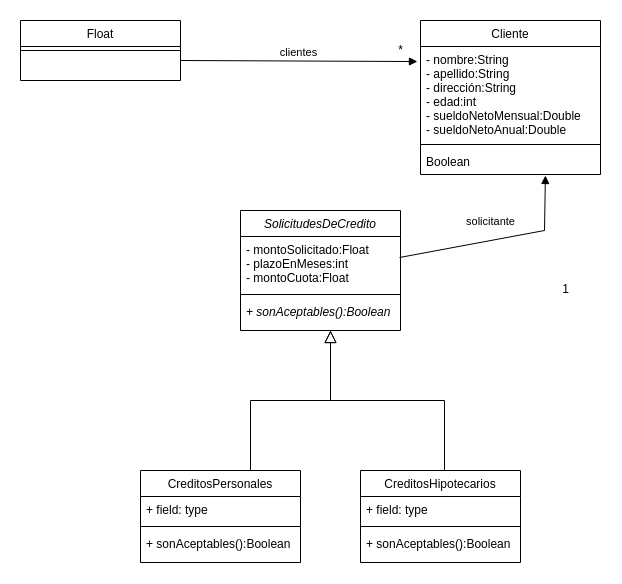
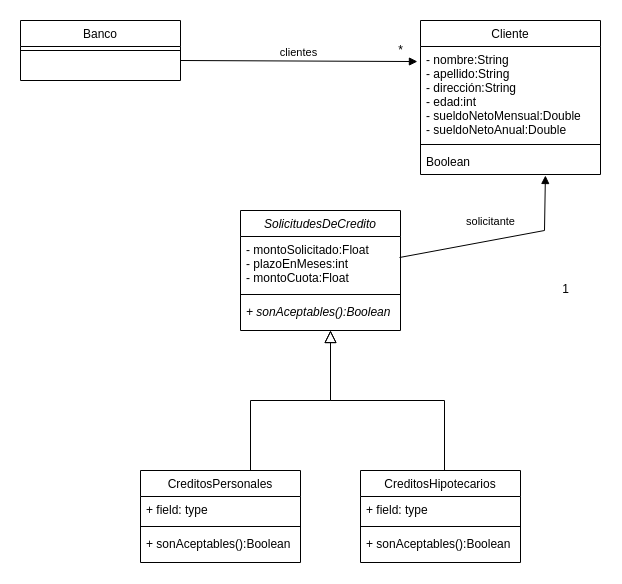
  <mxCell id="0" />
  <mxCell id="1" parent="0" />
- <mxCell id="2" value="Float" style="swimlane;fontStyle=0;align=center;verticalAlign=top;childLayout=stackLayout;horizontal=1;startSize=26;horizontalStack=0;resizeParent=1;resizeLast=0;collapsible=1;marginBottom=0;rounded=0;shadow=0;strokeWidth=1;" parent="1" vertex="1"><mxGeometry width="160" height="60" as="geometry" x="20" y="20"><mxRectangle x="230" y="140" width="160" height="26" as="alternateBounds" /></mxGeometry></mxCell>
+ <mxCell id="2" value="Banco" style="swimlane;fontStyle=0;align=center;verticalAlign=top;childLayout=stackLayout;horizontal=1;startSize=26;horizontalStack=0;resizeParent=1;resizeLast=0;collapsible=1;marginBottom=0;rounded=0;shadow=0;strokeWidth=1;" parent="1" vertex="1"><mxGeometry width="160" height="60" as="geometry" x="20" y="20"><mxRectangle x="230" y="140" width="160" height="26" as="alternateBounds" /></mxGeometry></mxCell>
  <mxCell id="3" value="" style="line;html=1;strokeWidth=1;align=left;verticalAlign=middle;spacingTop=-1;spacingLeft=3;spacingRight=3;rotatable=0;labelPosition=right;points=[];portConstraint=eastwest;" parent="2" vertex="1"><mxGeometry y="26" width="160" height="8" as="geometry" /></mxCell>
  <mxCell id="4" value="" style="endArrow=block;endSize=10;endFill=0;shadow=0;strokeWidth=1;rounded=0;edgeStyle=elbowEdgeStyle;elbow=vertical;" parent="1" edge="1"><mxGeometry width="160" relative="1" as="geometry"><mxPoint x="250" y="470" as="sourcePoint" /><mxPoint x="330" y="330" as="targetPoint" /></mxGeometry></mxCell>
  <mxCell id="5" value="" style="endArrow=block;endSize=10;endFill=0;shadow=0;strokeWidth=1;rounded=0;edgeStyle=elbowEdgeStyle;elbow=vertical;" parent="1" edge="1"><mxGeometry width="160" relative="1" as="geometry"><mxPoint x="444" y="470" as="sourcePoint" /><mxPoint x="330" y="330" as="targetPoint" /></mxGeometry></mxCell>
  <mxCell id="6" value="Cliente" style="swimlane;fontStyle=0;align=center;verticalAlign=top;childLayout=stackLayout;horizontal=1;startSize=26;horizontalStack=0;resizeParent=1;resizeLast=0;collapsible=1;marginBottom=0;rounded=0;shadow=0;strokeWidth=1;" parent="1" vertex="1"><mxGeometry x="420" width="180" height="154" as="geometry" y="20"><mxRectangle x="550" y="140" width="160" height="26" as="alternateBounds" /></mxGeometry></mxCell>
  <mxCell id="7" value="- nombre:String&#10;- apellido:String&#10;- dirección:String&#10;- edad:int&#10;- sueldoNetoMensual:Double&#10;- sueldoNetoAnual:Double" style="text;align=left;verticalAlign=top;spacingLeft=4;spacingRight=4;overflow=hidden;rotatable=0;points=[[0,0.5],[1,0.5]];portConstraint=eastwest;" parent="6" vertex="1"><mxGeometry y="26" width="180" height="94" as="geometry" /></mxCell>
  <mxCell id="8" value="" style="line;html=1;strokeWidth=1;align=left;verticalAlign=middle;spacingTop=-1;spacingLeft=3;spacingRight=3;rotatable=0;labelPosition=right;points=[];portConstraint=eastwest;" parent="6" vertex="1"><mxGeometry y="120" width="180" height="8" as="geometry" /></mxCell>
  <mxCell id="9" value="Boolean" style="text;align=left;verticalAlign=top;spacingLeft=4;spacingRight=4;overflow=hidden;rotatable=0;points=[[0,0.5],[1,0.5]];portConstraint=eastwest;" parent="6" vertex="1"><mxGeometry y="128" width="180" height="26" as="geometry" /></mxCell>
  <mxCell id="10" value="clientes" style="html=1;verticalAlign=bottom;endArrow=block;rounded=0;entryX=-0.017;entryY=0.16;entryDx=0;entryDy=0;entryPerimeter=0;" edge="1" parent="1" target="7"><mxGeometry width="80" relative="1" as="geometry"><mxPoint x="180" y="60" as="sourcePoint" /><mxPoint x="260" y="60" as="targetPoint" /></mxGeometry></mxCell>
  <mxCell id="11" value="*" style="text;html=1;align=center;verticalAlign=middle;resizable=0;points=[];autosize=1;strokeColor=none;fillColor=none;" vertex="1" parent="1"><mxGeometry x="385" y="35" width="30" height="30" as="geometry" /></mxCell>
  <mxCell id="12" value="SolicitudesDeCredito" style="swimlane;fontStyle=2;align=center;verticalAlign=top;childLayout=stackLayout;horizontal=1;startSize=26;horizontalStack=0;resizeParent=1;resizeParentMax=0;resizeLast=0;collapsible=1;marginBottom=0;" vertex="1" parent="1"><mxGeometry x="240" y="210" width="160" height="120" as="geometry" /></mxCell>
  <mxCell id="13" value="- montoSolicitado:Float&#10;- plazoEnMeses:int&#10;- montoCuota:Float&#10;" style="text;strokeColor=none;fillColor=none;align=left;verticalAlign=top;spacingLeft=4;spacingRight=4;overflow=hidden;rotatable=0;points=[[0,0.5],[1,0.5]];portConstraint=eastwest;" vertex="1" parent="12"><mxGeometry y="26" width="160" height="54" as="geometry" /></mxCell>
  <mxCell id="14" value="" style="line;strokeWidth=1;fillColor=none;align=left;verticalAlign=middle;spacingTop=-1;spacingLeft=3;spacingRight=3;rotatable=0;labelPosition=right;points=[];portConstraint=eastwest;strokeColor=inherit;" vertex="1" parent="12"><mxGeometry y="80" width="160" height="8" as="geometry" /></mxCell>
  <mxCell id="15" value="+ sonAceptables():Boolean" style="text;strokeColor=none;fillColor=none;align=left;verticalAlign=top;spacingLeft=4;spacingRight=4;overflow=hidden;rotatable=0;points=[[0,0.5],[1,0.5]];portConstraint=eastwest;fontStyle=2" vertex="1" parent="12"><mxGeometry y="88" width="160" height="32" as="geometry" /></mxCell>
  <mxCell id="16" value="CreditosPersonales" style="swimlane;fontStyle=0;align=center;verticalAlign=top;childLayout=stackLayout;horizontal=1;startSize=26;horizontalStack=0;resizeParent=1;resizeParentMax=0;resizeLast=0;collapsible=1;marginBottom=0;" vertex="1" parent="1"><mxGeometry x="140" y="470" width="160" height="92" as="geometry" /></mxCell>
  <mxCell id="17" value="+ field: type" style="text;strokeColor=none;fillColor=none;align=left;verticalAlign=top;spacingLeft=4;spacingRight=4;overflow=hidden;rotatable=0;points=[[0,0.5],[1,0.5]];portConstraint=eastwest;" vertex="1" parent="16"><mxGeometry y="26" width="160" height="26" as="geometry" /></mxCell>
  <mxCell id="18" value="" style="line;strokeWidth=1;fillColor=none;align=left;verticalAlign=middle;spacingTop=-1;spacingLeft=3;spacingRight=3;rotatable=0;labelPosition=right;points=[];portConstraint=eastwest;strokeColor=inherit;" vertex="1" parent="16"><mxGeometry y="52" width="160" height="8" as="geometry" /></mxCell>
  <mxCell id="19" value="+ sonAceptables():Boolean" style="text;strokeColor=none;fillColor=none;align=left;verticalAlign=top;spacingLeft=4;spacingRight=4;overflow=hidden;rotatable=0;points=[[0,0.5],[1,0.5]];portConstraint=eastwest;fontStyle=0" vertex="1" parent="16"><mxGeometry y="60" width="160" height="32" as="geometry" /></mxCell>
  <mxCell id="20" value="CreditosHipotecarios" style="swimlane;fontStyle=0;align=center;verticalAlign=top;childLayout=stackLayout;horizontal=1;startSize=26;horizontalStack=0;resizeParent=1;resizeParentMax=0;resizeLast=0;collapsible=1;marginBottom=0;" vertex="1" parent="1"><mxGeometry x="360" y="470" width="160" height="92" as="geometry" /></mxCell>
  <mxCell id="21" value="+ field: type" style="text;strokeColor=none;fillColor=none;align=left;verticalAlign=top;spacingLeft=4;spacingRight=4;overflow=hidden;rotatable=0;points=[[0,0.5],[1,0.5]];portConstraint=eastwest;" vertex="1" parent="20"><mxGeometry y="26" width="160" height="26" as="geometry" /></mxCell>
  <mxCell id="22" value="" style="line;strokeWidth=1;fillColor=none;align=left;verticalAlign=middle;spacingTop=-1;spacingLeft=3;spacingRight=3;rotatable=0;labelPosition=right;points=[];portConstraint=eastwest;strokeColor=inherit;" vertex="1" parent="20"><mxGeometry y="52" width="160" height="8" as="geometry" /></mxCell>
  <mxCell id="23" value="+ sonAceptables():Boolean" style="text;strokeColor=none;fillColor=none;align=left;verticalAlign=top;spacingLeft=4;spacingRight=4;overflow=hidden;rotatable=0;points=[[0,0.5],[1,0.5]];portConstraint=eastwest;fontStyle=0" vertex="1" parent="20"><mxGeometry y="60" width="160" height="32" as="geometry" /></mxCell>
  <mxCell id="24" value="solicitante" style="html=1;verticalAlign=bottom;endArrow=block;rounded=0;entryX=0.694;entryY=1.038;entryDx=0;entryDy=0;entryPerimeter=0;exitX=0.994;exitY=0.389;exitDx=0;exitDy=0;exitPerimeter=0;" edge="1" parent="1" source="13" target="9"><mxGeometry x="-0.068" y="10" width="80" relative="1" as="geometry"><mxPoint x="434" y="250" as="sourcePoint" /><mxPoint x="514" y="250" as="targetPoint" /><Array as="points"><mxPoint x="544" y="230" /></Array><mxPoint as="offset" /></mxGeometry></mxCell>
  <mxCell id="25" value="1" style="text;html=1;align=center;verticalAlign=middle;resizable=0;points=[];autosize=1;strokeColor=none;fillColor=none;" vertex="1" parent="1"><mxGeometry x="550" y="274" width="30" height="30" as="geometry" /></mxCell>
